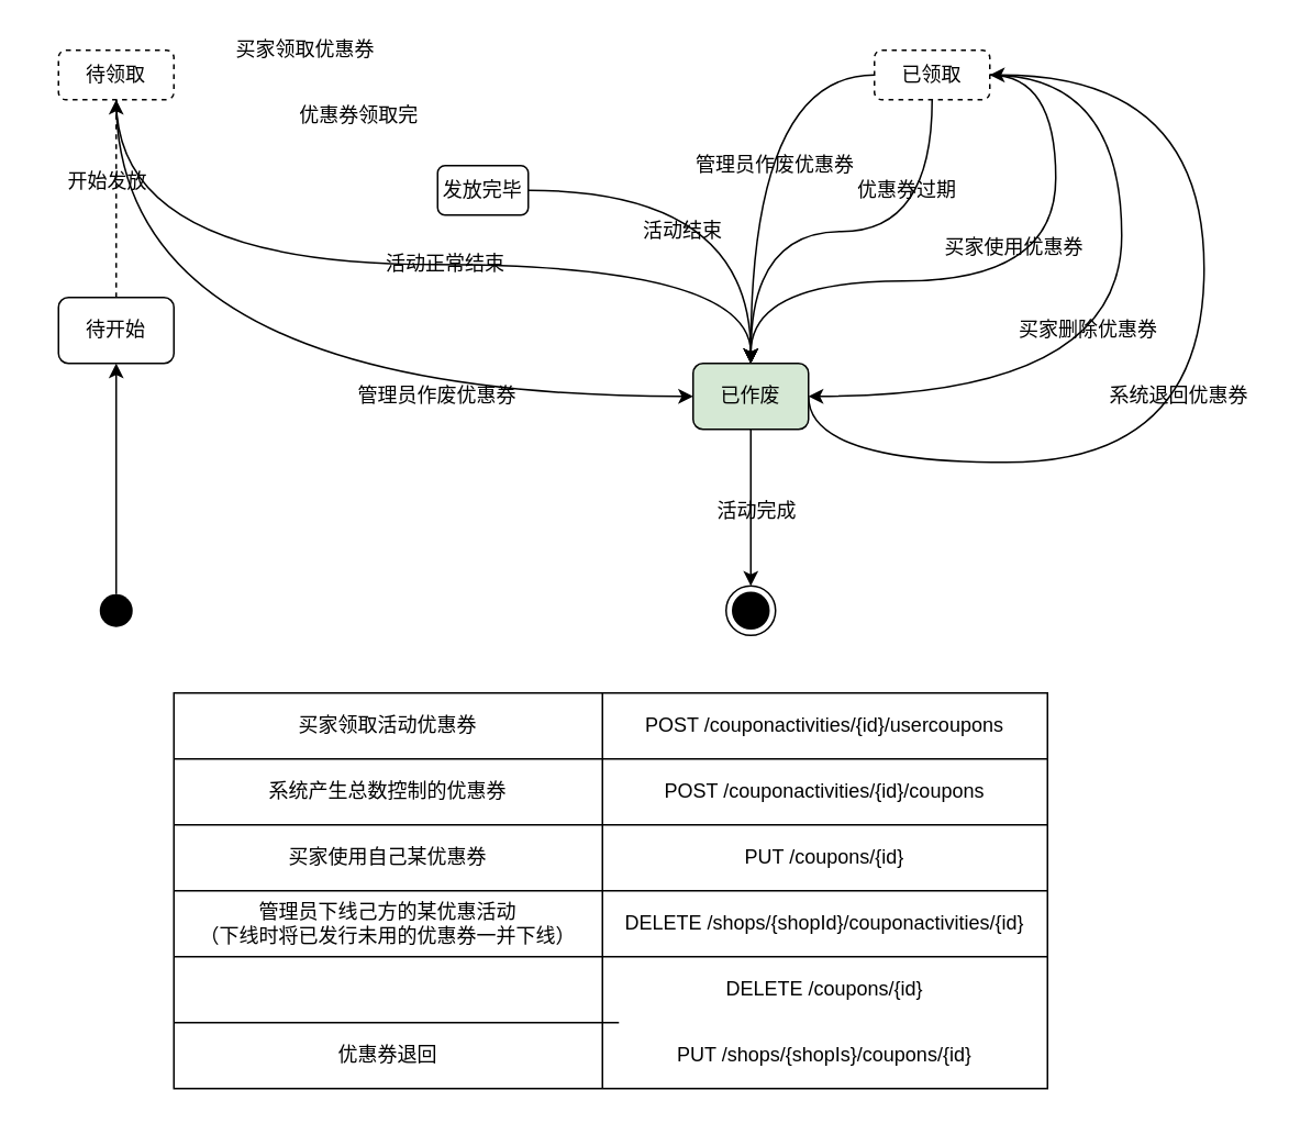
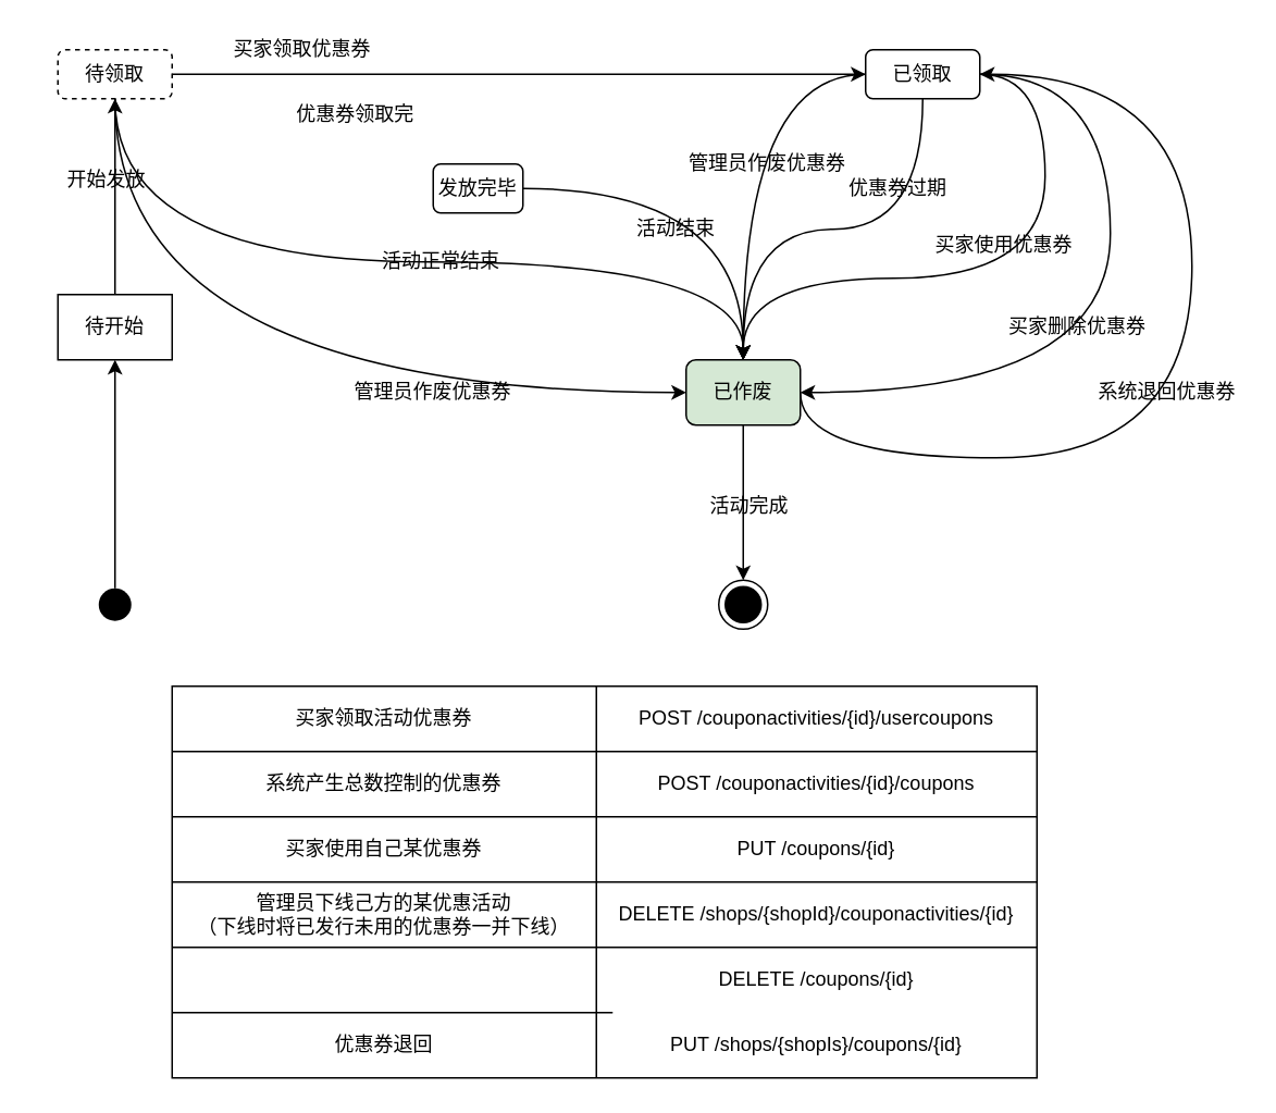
  <mxCell id="0" />
  <mxCell id="1" parent="0" />
  <mxCell id="2" style="edgeStyle=orthogonalEdgeStyle;curved=1;rounded=0;orthogonalLoop=1;jettySize=auto;html=1;exitX=0.5;exitY=0;exitDx=0;exitDy=0;entryX=0.5;entryY=1;entryDx=0;entryDy=0;" edge="1" parent="1" source="3" target="5"><mxGeometry relative="1" as="geometry" /></mxCell>
  <mxCell id="3" value="" style="ellipse;fillColor=#000000;strokeColor=none;" vertex="1" parent="1"><mxGeometry x="60" y="360" width="20" height="20" as="geometry" /></mxCell>
- <mxCell id="4" style="edgeStyle=orthogonalEdgeStyle;rounded=0;orthogonalLoop=1;jettySize=auto;html=1;exitX=0.5;exitY=0;exitDx=0;exitDy=0;dashed=1;" edge="1" parent="1" source="5" target="9"><mxGeometry relative="1" as="geometry" /></mxCell>
- <mxCell id="5" value="待开始" style="rounded=1;whiteSpace=wrap;html=1;" vertex="1" parent="1"><mxGeometry x="35" y="180" width="70" height="40" as="geometry" /></mxCell>
+ <mxCell id="4" style="edgeStyle=orthogonalEdgeStyle;rounded=0;orthogonalLoop=1;jettySize=auto;html=1;exitX=0.5;exitY=0;exitDx=0;exitDy=0;" edge="1" parent="1" source="5" target="9"><mxGeometry relative="1" as="geometry" /></mxCell>
+ <mxCell id="5" value="待开始" style="whiteSpace=wrap;html=1;rounded=0;" vertex="1" parent="1"><mxGeometry x="35" y="180" width="70" height="40" as="geometry" /></mxCell>
+ <mxCell id="6" style="edgeStyle=orthogonalEdgeStyle;curved=1;rounded=0;orthogonalLoop=1;jettySize=auto;html=1;exitX=1;exitY=0.5;exitDx=0;exitDy=0;" edge="1" parent="1" source="9" target="14"><mxGeometry relative="1" as="geometry" /></mxCell>
  <mxCell id="7" style="edgeStyle=orthogonalEdgeStyle;curved=1;rounded=0;orthogonalLoop=1;jettySize=auto;html=1;exitX=0.5;exitY=1;exitDx=0;exitDy=0;entryX=0;entryY=0.5;entryDx=0;entryDy=0;" edge="1" parent="1" source="9" target="21"><mxGeometry relative="1" as="geometry" /></mxCell>
  <mxCell id="8" style="edgeStyle=orthogonalEdgeStyle;curved=1;rounded=0;orthogonalLoop=1;jettySize=auto;html=1;exitX=0.5;exitY=1;exitDx=0;exitDy=0;entryX=0.5;entryY=0;entryDx=0;entryDy=0;" edge="1" parent="1" source="9" target="21"><mxGeometry relative="1" as="geometry"><Array as="points"><mxPoint x="70" y="160" /><mxPoint x="455" y="160" /></Array></mxGeometry></mxCell>
  <mxCell id="9" value="待领取" style="rounded=1;whiteSpace=wrap;html=1;dashed=1;" vertex="1" parent="1"><mxGeometry x="35" y="30" width="70" height="30" as="geometry" /></mxCell>
  <mxCell id="10" style="edgeStyle=orthogonalEdgeStyle;curved=1;rounded=0;orthogonalLoop=1;jettySize=auto;html=1;exitX=0;exitY=0.5;exitDx=0;exitDy=0;entryX=0.5;entryY=0;entryDx=0;entryDy=0;" edge="1" parent="1" source="14" target="21"><mxGeometry relative="1" as="geometry" /></mxCell>
  <mxCell id="11" style="edgeStyle=orthogonalEdgeStyle;curved=1;rounded=0;orthogonalLoop=1;jettySize=auto;html=1;exitX=0.5;exitY=1;exitDx=0;exitDy=0;entryX=0.5;entryY=0;entryDx=0;entryDy=0;" edge="1" parent="1" source="14" target="21"><mxGeometry relative="1" as="geometry" /></mxCell>
  <mxCell id="12" style="edgeStyle=orthogonalEdgeStyle;curved=1;rounded=0;orthogonalLoop=1;jettySize=auto;html=1;exitX=1;exitY=0.5;exitDx=0;exitDy=0;entryX=0.5;entryY=0;entryDx=0;entryDy=0;" edge="1" parent="1" source="14" target="21"><mxGeometry relative="1" as="geometry"><Array as="points"><mxPoint x="640" y="45" /><mxPoint x="640" y="170" /><mxPoint x="455" y="170" /></Array></mxGeometry></mxCell>
  <mxCell id="13" style="edgeStyle=orthogonalEdgeStyle;curved=1;rounded=0;orthogonalLoop=1;jettySize=auto;html=1;exitX=1;exitY=0.5;exitDx=0;exitDy=0;entryX=1;entryY=0.5;entryDx=0;entryDy=0;" edge="1" parent="1" source="14" target="21"><mxGeometry relative="1" as="geometry"><Array as="points"><mxPoint x="680" y="45" /><mxPoint x="680" y="240" /></Array></mxGeometry></mxCell>
- <mxCell id="14" value="已领取" style="rounded=1;whiteSpace=wrap;html=1;dashed=1;" vertex="1" parent="1"><mxGeometry x="530" y="30" width="70" height="30" as="geometry" /></mxCell>
+ <mxCell id="14" value="已领取" style="rounded=1;whiteSpace=wrap;html=1;" vertex="1" parent="1"><mxGeometry x="530" y="30" width="70" height="30" as="geometry" /></mxCell>
  <mxCell id="15" value="买家领取优惠券" style="text;html=1;strokeColor=none;fillColor=none;align=center;verticalAlign=middle;whiteSpace=wrap;rounded=0;" vertex="1" parent="1"><mxGeometry x="130" y="20" width="110" height="20" as="geometry" /></mxCell>
  <mxCell id="16" style="edgeStyle=orthogonalEdgeStyle;curved=1;rounded=0;orthogonalLoop=1;jettySize=auto;html=1;exitX=1;exitY=0.5;exitDx=0;exitDy=0;" edge="1" parent="1" source="17" target="21"><mxGeometry relative="1" as="geometry" /></mxCell>
  <mxCell id="17" value="发放完毕" style="rounded=1;whiteSpace=wrap;html=1;" vertex="1" parent="1"><mxGeometry x="265" y="100" width="55" height="30" as="geometry" /></mxCell>
  <mxCell id="18" value="优惠券领取完" style="text;html=1;strokeColor=none;fillColor=none;align=center;verticalAlign=middle;whiteSpace=wrap;rounded=0;" vertex="1" parent="1"><mxGeometry x="165" y="60" width="105" height="20" as="geometry" /></mxCell>
  <mxCell id="19" style="edgeStyle=orthogonalEdgeStyle;curved=1;rounded=0;orthogonalLoop=1;jettySize=auto;html=1;exitX=0.5;exitY=1;exitDx=0;exitDy=0;entryX=0.5;entryY=0;entryDx=0;entryDy=0;" edge="1" parent="1" source="21" target="22"><mxGeometry relative="1" as="geometry" /></mxCell>
  <mxCell id="20" style="edgeStyle=orthogonalEdgeStyle;curved=1;rounded=0;orthogonalLoop=1;jettySize=auto;html=1;exitX=1;exitY=0.5;exitDx=0;exitDy=0;entryX=1;entryY=0.5;entryDx=0;entryDy=0;" edge="1" parent="1" source="21" target="14"><mxGeometry relative="1" as="geometry"><Array as="points"><mxPoint x="490" y="280" /><mxPoint x="730" y="280" /><mxPoint x="730" y="45" /></Array></mxGeometry></mxCell>
  <mxCell id="21" value="已作废" style="rounded=1;whiteSpace=wrap;html=1;fillColor=#d5e8d4;" vertex="1" parent="1"><mxGeometry x="420" y="220" width="70" height="40" as="geometry" /></mxCell>
  <mxCell id="22" value="" style="ellipse;html=1;shape=endState;fillColor=#000000;strokeColor=#000000;" vertex="1" parent="1"><mxGeometry x="440" y="355" width="30" height="30" as="geometry" /></mxCell>
  <mxCell id="23" value="活动完成" style="text;html=1;strokeColor=none;fillColor=none;align=center;verticalAlign=middle;whiteSpace=wrap;rounded=0;" vertex="1" parent="1"><mxGeometry x="434" y="300" width="50" height="20" as="geometry" /></mxCell>
  <mxCell id="24" value="活动结束" style="text;html=1;strokeColor=none;fillColor=none;align=center;verticalAlign=middle;whiteSpace=wrap;rounded=0;" vertex="1" parent="1"><mxGeometry x="384" y="130" width="60" height="20" as="geometry" /></mxCell>
  <mxCell id="25" value="系统退回优惠券" style="text;html=1;strokeColor=none;fillColor=none;align=center;verticalAlign=middle;whiteSpace=wrap;rounded=0;" vertex="1" parent="1"><mxGeometry x="670" y="230" width="90" height="20" as="geometry" /></mxCell>
  <mxCell id="26" value="管理员作废优惠券" style="text;html=1;strokeColor=none;fillColor=none;align=center;verticalAlign=middle;whiteSpace=wrap;rounded=0;" vertex="1" parent="1"><mxGeometry x="420" y="90" width="100" height="20" as="geometry" /></mxCell>
  <mxCell id="27" value="开始发放" style="text;html=1;strokeColor=none;fillColor=none;align=center;verticalAlign=middle;whiteSpace=wrap;rounded=0;" vertex="1" parent="1"><mxGeometry x="20" y="100" width="90" height="20" as="geometry" /></mxCell>
  <mxCell id="28" value="管理员作废优惠券" style="text;html=1;strokeColor=none;fillColor=none;align=center;verticalAlign=middle;whiteSpace=wrap;rounded=0;" vertex="1" parent="1"><mxGeometry x="210" y="230" width="110" height="20" as="geometry" /></mxCell>
  <mxCell id="29" value="活动正常结束" style="text;html=1;strokeColor=none;fillColor=none;align=center;verticalAlign=middle;whiteSpace=wrap;rounded=0;" vertex="1" parent="1"><mxGeometry x="230" y="150" width="80" height="20" as="geometry" /></mxCell>
  <mxCell id="30" value="优惠券过期" style="text;html=1;strokeColor=none;fillColor=none;align=center;verticalAlign=middle;whiteSpace=wrap;rounded=0;" vertex="1" parent="1"><mxGeometry x="510" y="105" width="80" height="20" as="geometry" /></mxCell>
  <mxCell id="31" value="买家使用优惠券" style="text;html=1;strokeColor=none;fillColor=none;align=center;verticalAlign=middle;whiteSpace=wrap;rounded=0;" vertex="1" parent="1"><mxGeometry x="560" y="140" width="110" height="20" as="geometry" /></mxCell>
  <mxCell id="32" value="买家删除优惠券" style="text;html=1;strokeColor=none;fillColor=none;align=center;verticalAlign=middle;whiteSpace=wrap;rounded=0;" vertex="1" parent="1"><mxGeometry x="610" y="190" width="100" height="20" as="geometry" /></mxCell>
  <mxCell id="33" value="" style="shape=table;html=1;whiteSpace=wrap;startSize=0;container=1;collapsible=0;childLayout=tableLayout;" vertex="1" parent="1"><mxGeometry x="105" y="420" width="530" height="240" as="geometry" /></mxCell>
  <mxCell id="34" value="" style="shape=partialRectangle;html=1;whiteSpace=wrap;collapsible=0;dropTarget=0;pointerEvents=0;fillColor=none;top=0;left=0;bottom=0;right=0;points=[[0,0.5],[1,0.5]];portConstraint=eastwest;" vertex="1" parent="33"><mxGeometry width="530" height="40" as="geometry" /></mxCell>
  <mxCell id="35" value="买家领取活动优惠券" style="shape=partialRectangle;html=1;whiteSpace=wrap;connectable=0;overflow=hidden;fillColor=none;top=0;left=0;bottom=0;right=0;" vertex="1" parent="34"><mxGeometry width="260" height="40" as="geometry" /></mxCell>
  <mxCell id="36" value="POST /couponactivities/{id}/usercoupons" style="shape=partialRectangle;html=1;whiteSpace=wrap;connectable=0;overflow=hidden;fillColor=none;top=0;left=0;bottom=0;right=0;" vertex="1" parent="34"><mxGeometry x="260" width="270" height="40" as="geometry" /></mxCell>
  <mxCell id="37" value="" style="shape=partialRectangle;html=1;whiteSpace=wrap;collapsible=0;dropTarget=0;pointerEvents=0;fillColor=none;top=0;left=0;bottom=0;right=0;points=[[0,0.5],[1,0.5]];portConstraint=eastwest;" vertex="1" parent="33"><mxGeometry y="40" width="530" height="40" as="geometry" /></mxCell>
  <mxCell id="38" value="系统产生总数控制的优惠券" style="shape=partialRectangle;html=1;whiteSpace=wrap;connectable=0;overflow=hidden;fillColor=none;top=0;left=0;bottom=0;right=0;" vertex="1" parent="37"><mxGeometry width="260" height="40" as="geometry" /></mxCell>
  <mxCell id="39" value="POST /couponactivities/{id}/coupons" style="shape=partialRectangle;html=1;whiteSpace=wrap;connectable=0;overflow=hidden;fillColor=none;top=0;left=0;bottom=0;right=0;" vertex="1" parent="37"><mxGeometry x="260" width="270" height="40" as="geometry" /></mxCell>
  <mxCell id="40" value="" style="shape=partialRectangle;html=1;whiteSpace=wrap;collapsible=0;dropTarget=0;pointerEvents=0;fillColor=none;top=0;left=0;bottom=0;right=0;points=[[0,0.5],[1,0.5]];portConstraint=eastwest;" vertex="1" parent="33"><mxGeometry y="80" width="530" height="40" as="geometry" /></mxCell>
  <mxCell id="41" value="买家使用自己某优惠券" style="shape=partialRectangle;html=1;whiteSpace=wrap;connectable=0;overflow=hidden;fillColor=none;top=0;left=0;bottom=0;right=0;" vertex="1" parent="40"><mxGeometry width="260" height="40" as="geometry" /></mxCell>
  <mxCell id="42" value="PUT /coupons/{id}" style="shape=partialRectangle;html=1;whiteSpace=wrap;connectable=0;overflow=hidden;fillColor=none;top=0;left=0;bottom=0;right=0;" vertex="1" parent="40"><mxGeometry x="260" width="270" height="40" as="geometry" /></mxCell>
  <mxCell id="43" value="" style="shape=partialRectangle;html=1;whiteSpace=wrap;collapsible=0;dropTarget=0;pointerEvents=0;fillColor=none;top=0;left=0;bottom=0;right=0;points=[[0,0.5],[1,0.5]];portConstraint=eastwest;" vertex="1" parent="33"><mxGeometry y="120" width="530" height="40" as="geometry" /></mxCell>
  <mxCell id="44" value="管理员下线己方的某优惠活动&lt;br&gt;（下线时将已发行未用的优惠券一并下线）" style="shape=partialRectangle;html=1;whiteSpace=wrap;connectable=0;overflow=hidden;fillColor=none;top=0;left=0;bottom=0;right=0;" vertex="1" parent="43"><mxGeometry width="260" height="40" as="geometry" /></mxCell>
  <mxCell id="45" value="DELETE /shops/{shopId}/couponactivities/{id}" style="shape=partialRectangle;html=1;whiteSpace=wrap;connectable=0;overflow=hidden;fillColor=none;top=0;left=0;bottom=0;right=0;" vertex="1" parent="43"><mxGeometry x="260" width="270" height="40" as="geometry" /></mxCell>
  <mxCell id="46" value="" style="shape=partialRectangle;html=1;whiteSpace=wrap;collapsible=0;dropTarget=0;pointerEvents=0;fillColor=none;top=0;left=0;bottom=0;right=0;points=[[0,0.5],[1,0.5]];portConstraint=eastwest;" vertex="1" parent="33"><mxGeometry y="160" width="530" height="40" as="geometry" /></mxCell>
  <mxCell id="47" value="DELETE /coupons/{id}" style="shape=partialRectangle;html=1;whiteSpace=wrap;connectable=0;overflow=hidden;fillColor=none;top=0;left=0;bottom=0;right=0;" vertex="1" parent="46"><mxGeometry x="260" width="270" height="40" as="geometry" /></mxCell>
  <mxCell id="48" value="" style="shape=partialRectangle;html=1;whiteSpace=wrap;collapsible=0;dropTarget=0;pointerEvents=0;fillColor=none;top=0;left=0;bottom=0;right=0;points=[[0,0.5],[1,0.5]];portConstraint=eastwest;" vertex="1" parent="33"><mxGeometry y="200" width="530" height="40" as="geometry" /></mxCell>
  <mxCell id="49" value="优惠券退回" style="shape=partialRectangle;html=1;whiteSpace=wrap;connectable=0;overflow=hidden;fillColor=none;top=0;left=0;bottom=0;right=0;" vertex="1" parent="48"><mxGeometry width="260" height="40" as="geometry" /></mxCell>
  <mxCell id="50" value="PUT /shops/{shopIs}/coupons/{id}" style="shape=partialRectangle;html=1;whiteSpace=wrap;connectable=0;overflow=hidden;fillColor=none;top=0;left=0;bottom=0;right=0;" vertex="1" parent="48"><mxGeometry x="260" width="270" height="40" as="geometry" /></mxCell>
